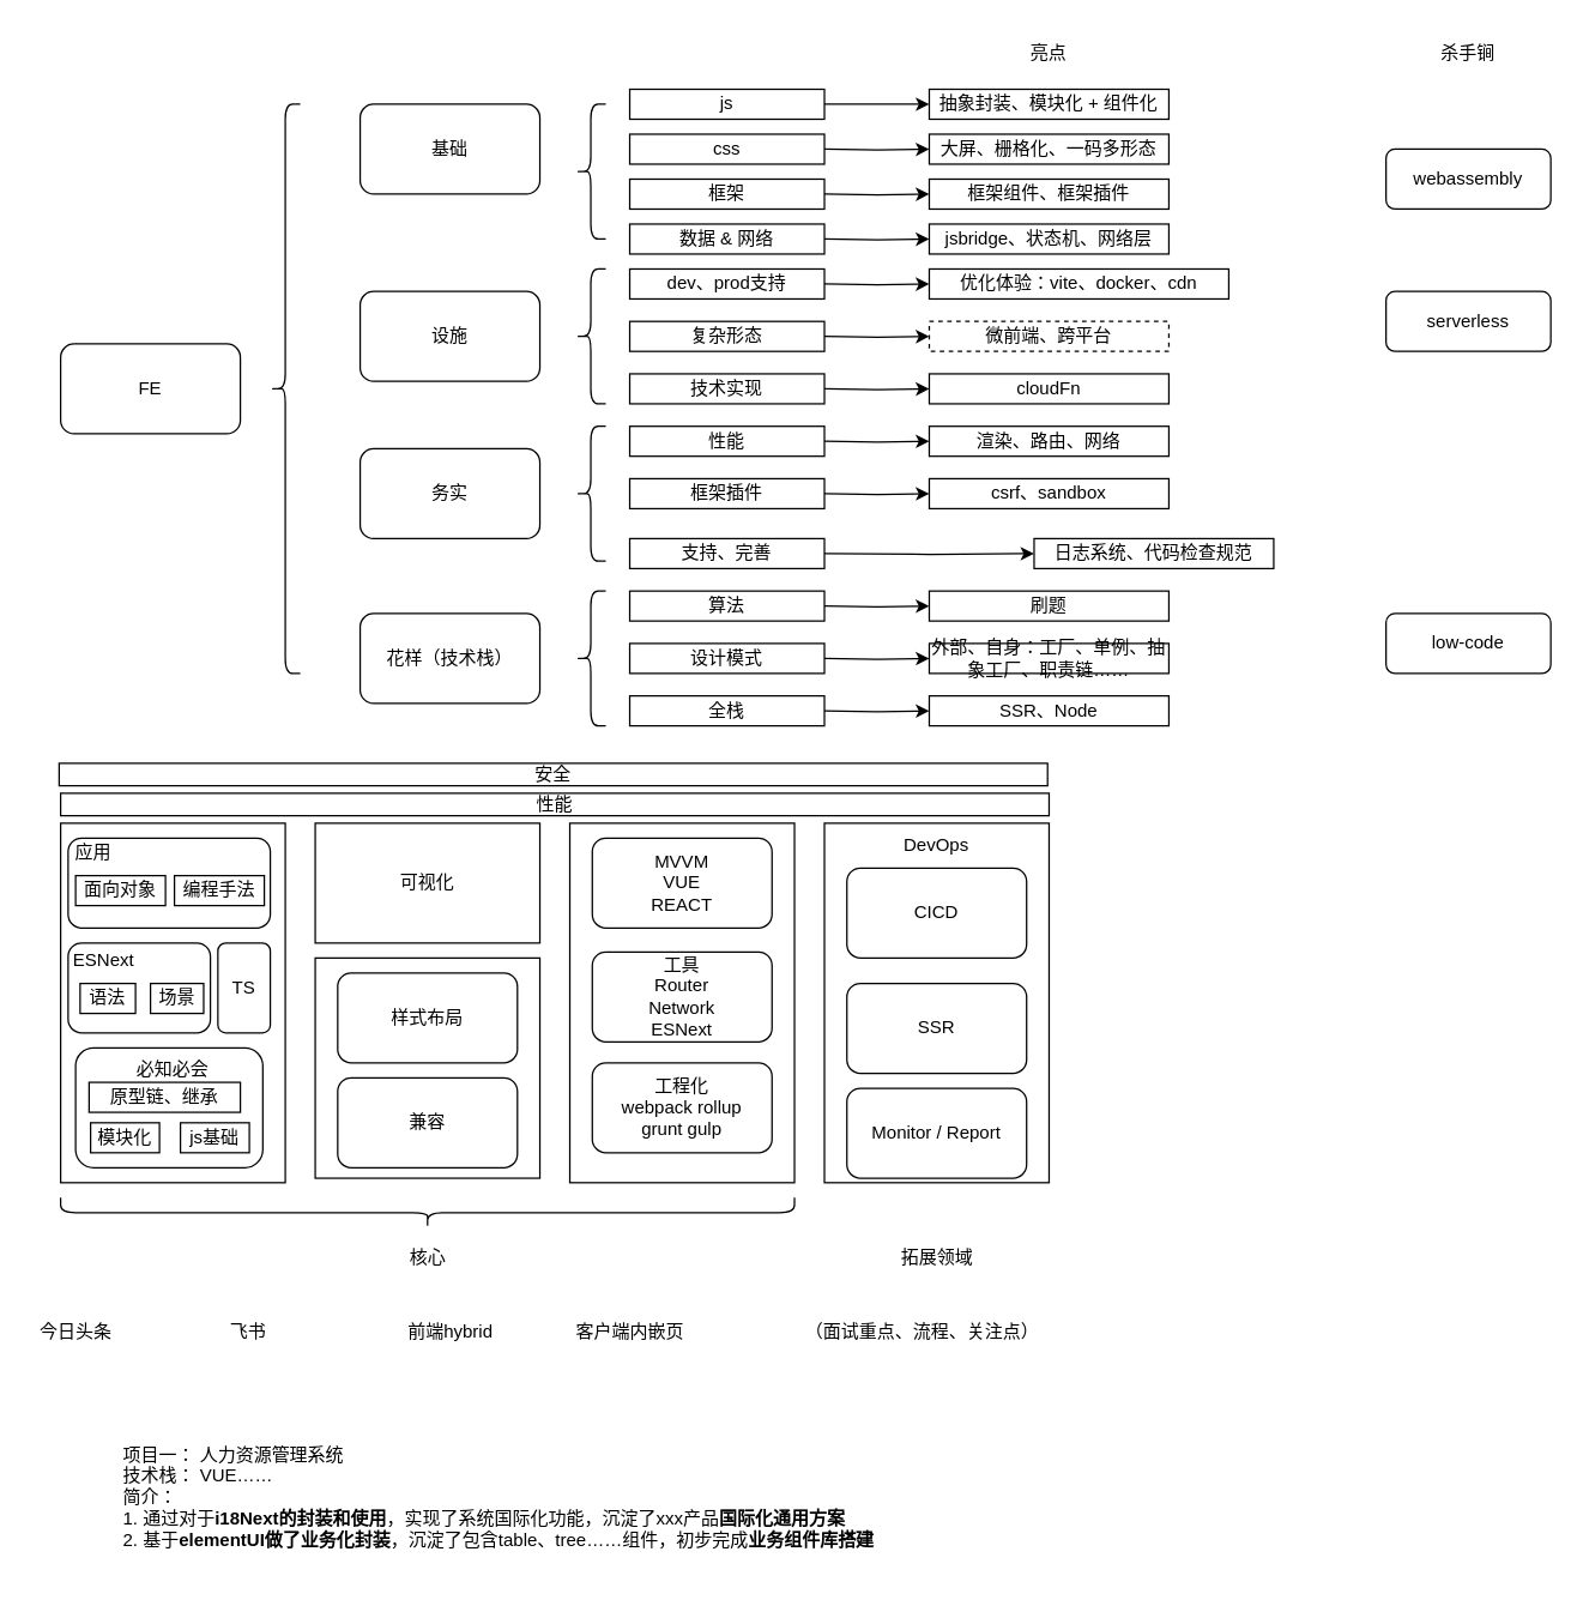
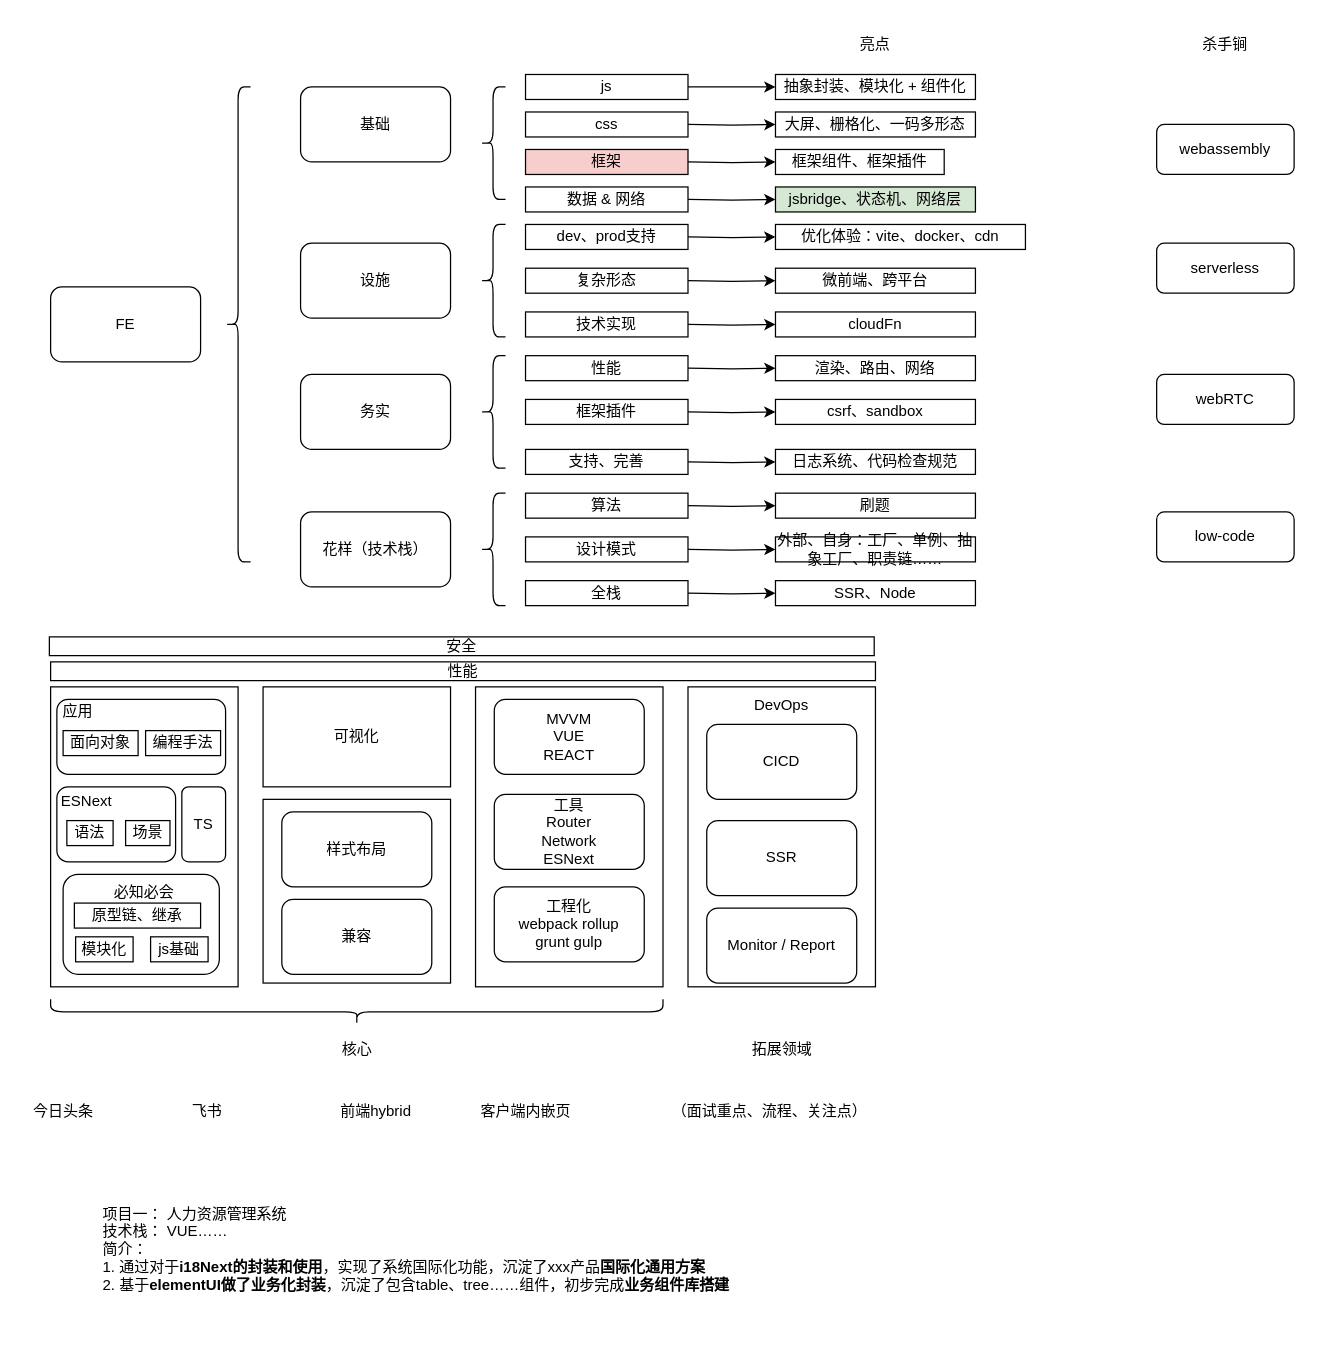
  <mxCell id="0" />
  <mxCell id="1" parent="0" />
  <mxCell id="2" value="FE" style="rounded=1;whiteSpace=wrap;html=1;" vertex="1" parent="1"><mxGeometry x="40" y="229" width="120" height="60" as="geometry" /></mxCell>
  <mxCell id="3" value="" style="shape=curlyBracket;whiteSpace=wrap;html=1;rounded=1;" vertex="1" parent="1"><mxGeometry x="180" y="69" width="20" height="380" as="geometry" /></mxCell>
  <mxCell id="4" value="基础" style="rounded=1;whiteSpace=wrap;html=1;" vertex="1" parent="1"><mxGeometry x="240" y="69" width="120" height="60" as="geometry" /></mxCell>
  <mxCell id="5" value="设施" style="rounded=1;whiteSpace=wrap;html=1;" vertex="1" parent="1"><mxGeometry x="240" y="194" width="120" height="60" as="geometry" /></mxCell>
  <mxCell id="6" value="务实" style="rounded=1;whiteSpace=wrap;html=1;" vertex="1" parent="1"><mxGeometry x="240" y="299" width="120" height="60" as="geometry" /></mxCell>
  <mxCell id="7" value="花样（技术栈）" style="rounded=1;whiteSpace=wrap;html=1;" vertex="1" parent="1"><mxGeometry x="240" y="409" width="120" height="60" as="geometry" /></mxCell>
  <mxCell id="8" value="" style="shape=curlyBracket;whiteSpace=wrap;html=1;rounded=1;" vertex="1" parent="1"><mxGeometry x="384" y="69" width="20" height="90" as="geometry" /></mxCell>
  <mxCell id="9" value="" style="edgeStyle=orthogonalEdgeStyle;rounded=0;orthogonalLoop=1;jettySize=auto;html=1;" edge="1" parent="1" source="10" target="60"><mxGeometry relative="1" as="geometry" /></mxCell>
  <mxCell id="10" value="js" style="rounded=0;whiteSpace=wrap;html=1;" vertex="1" parent="1"><mxGeometry x="420" y="59" width="130" height="20" as="geometry" /></mxCell>
  <mxCell id="11" value="css" style="rounded=0;whiteSpace=wrap;html=1;" vertex="1" parent="1"><mxGeometry x="420" y="89" width="130" height="20" as="geometry" /></mxCell>
- <mxCell id="12" value="框架" style="rounded=0;whiteSpace=wrap;html=1;" vertex="1" parent="1"><mxGeometry x="420" y="119" width="130" height="20" as="geometry" /></mxCell>
+ <mxCell id="12" value="框架" style="rounded=0;whiteSpace=wrap;html=1;fillColor=#f8cecc;" vertex="1" parent="1"><mxGeometry x="420" y="119" width="130" height="20" as="geometry" /></mxCell>
  <mxCell id="13" value="数据 &amp;amp; 网络" style="rounded=0;whiteSpace=wrap;html=1;" vertex="1" parent="1"><mxGeometry x="420" y="149" width="130" height="20" as="geometry" /></mxCell>
  <mxCell id="14" value="" style="shape=curlyBracket;whiteSpace=wrap;html=1;rounded=1;" vertex="1" parent="1"><mxGeometry x="384" y="179" width="20" height="90" as="geometry" /></mxCell>
  <mxCell id="15" value="dev、prod支持" style="rounded=0;whiteSpace=wrap;html=1;" vertex="1" parent="1"><mxGeometry x="420" y="179" width="130" height="20" as="geometry" /></mxCell>
  <mxCell id="16" value="复杂形态" style="rounded=0;whiteSpace=wrap;html=1;" vertex="1" parent="1"><mxGeometry x="420" y="214" width="130" height="20" as="geometry" /></mxCell>
  <mxCell id="17" value="技术实现" style="rounded=0;whiteSpace=wrap;html=1;" vertex="1" parent="1"><mxGeometry x="420" y="249" width="130" height="20" as="geometry" /></mxCell>
  <mxCell id="18" value="" style="shape=curlyBracket;whiteSpace=wrap;html=1;rounded=1;" vertex="1" parent="1"><mxGeometry x="384" y="284" width="20" height="90" as="geometry" /></mxCell>
  <mxCell id="19" value="性能" style="rounded=0;whiteSpace=wrap;html=1;" vertex="1" parent="1"><mxGeometry x="420" y="284" width="130" height="20" as="geometry" /></mxCell>
  <mxCell id="20" value="框架插件" style="rounded=0;whiteSpace=wrap;html=1;" vertex="1" parent="1"><mxGeometry x="420" y="319" width="130" height="20" as="geometry" /></mxCell>
  <mxCell id="21" value="支持、完善" style="rounded=0;whiteSpace=wrap;html=1;" vertex="1" parent="1"><mxGeometry x="420" y="359" width="130" height="20" as="geometry" /></mxCell>
  <mxCell id="22" value="" style="shape=curlyBracket;whiteSpace=wrap;html=1;rounded=1;" vertex="1" parent="1"><mxGeometry x="384" y="394" width="20" height="90" as="geometry" /></mxCell>
  <mxCell id="23" value="算法" style="rounded=0;whiteSpace=wrap;html=1;" vertex="1" parent="1"><mxGeometry x="420" y="394" width="130" height="20" as="geometry" /></mxCell>
  <mxCell id="24" value="设计模式" style="rounded=0;whiteSpace=wrap;html=1;" vertex="1" parent="1"><mxGeometry x="420" y="429" width="130" height="20" as="geometry" /></mxCell>
  <mxCell id="25" value="全栈" style="rounded=0;whiteSpace=wrap;html=1;" vertex="1" parent="1"><mxGeometry x="420" y="464" width="130" height="20" as="geometry" /></mxCell>
  <mxCell id="26" value="" style="rounded=0;whiteSpace=wrap;html=1;" vertex="1" parent="1"><mxGeometry x="40" y="549" width="150" height="240" as="geometry" /></mxCell>
  <mxCell id="27" value="" style="rounded=1;whiteSpace=wrap;html=1;" vertex="1" parent="1"><mxGeometry x="50" y="699" width="125" height="80" as="geometry" /></mxCell>
  <mxCell id="28" value="必知必会" style="text;html=1;strokeColor=none;fillColor=none;align=center;verticalAlign=middle;whiteSpace=wrap;rounded=0;" vertex="1" parent="1"><mxGeometry x="85" y="699" width="60" height="30" as="geometry" /></mxCell>
  <mxCell id="29" value="原型链、继承" style="rounded=0;whiteSpace=wrap;html=1;" vertex="1" parent="1"><mxGeometry x="59" y="722" width="101" height="20" as="geometry" /></mxCell>
  <mxCell id="30" value="模块化" style="rounded=0;whiteSpace=wrap;html=1;" vertex="1" parent="1"><mxGeometry x="60" y="749" width="46" height="20" as="geometry" /></mxCell>
  <mxCell id="31" value="js基础" style="rounded=0;whiteSpace=wrap;html=1;" vertex="1" parent="1"><mxGeometry x="120" y="749" width="46" height="20" as="geometry" /></mxCell>
  <mxCell id="32" value="" style="rounded=1;whiteSpace=wrap;html=1;" vertex="1" parent="1"><mxGeometry x="45" y="629" width="95" height="60" as="geometry" /></mxCell>
  <mxCell id="33" value="ESNext" style="text;html=1;strokeColor=none;fillColor=none;align=center;verticalAlign=middle;whiteSpace=wrap;rounded=0;" vertex="1" parent="1"><mxGeometry x="39" y="626" width="60" height="30" as="geometry" /></mxCell>
  <mxCell id="34" value="语法" style="rounded=0;whiteSpace=wrap;html=1;" vertex="1" parent="1"><mxGeometry x="53" y="656" width="37" height="20" as="geometry" /></mxCell>
  <mxCell id="35" value="场景" style="rounded=0;whiteSpace=wrap;html=1;" vertex="1" parent="1"><mxGeometry x="100" y="656" width="35.5" height="20" as="geometry" /></mxCell>
  <mxCell id="36" value="TS" style="rounded=1;whiteSpace=wrap;html=1;" vertex="1" parent="1"><mxGeometry x="145" y="629" width="35" height="60" as="geometry" /></mxCell>
  <mxCell id="37" value="" style="rounded=1;whiteSpace=wrap;html=1;" vertex="1" parent="1"><mxGeometry x="45" y="559" width="135" height="60" as="geometry" /></mxCell>
  <mxCell id="38" value="应用" style="text;html=1;strokeColor=none;fillColor=none;align=center;verticalAlign=middle;whiteSpace=wrap;rounded=0;" vertex="1" parent="1"><mxGeometry x="32" y="554" width="60" height="30" as="geometry" /></mxCell>
  <mxCell id="39" value="面向对象" style="rounded=0;whiteSpace=wrap;html=1;" vertex="1" parent="1"><mxGeometry x="50" y="584" width="60" height="20" as="geometry" /></mxCell>
  <mxCell id="40" value="编程手法" style="rounded=0;whiteSpace=wrap;html=1;" vertex="1" parent="1"><mxGeometry x="116" y="584" width="60" height="20" as="geometry" /></mxCell>
  <mxCell id="41" value="" style="rounded=0;whiteSpace=wrap;html=1;" vertex="1" parent="1"><mxGeometry x="210" y="639" width="150" height="147" as="geometry" /></mxCell>
  <mxCell id="42" value="兼容" style="rounded=1;whiteSpace=wrap;html=1;" vertex="1" parent="1"><mxGeometry x="225" y="719" width="120" height="60" as="geometry" /></mxCell>
  <mxCell id="43" value="样式布局" style="rounded=1;whiteSpace=wrap;html=1;" vertex="1" parent="1"><mxGeometry x="225" y="649" width="120" height="60" as="geometry" /></mxCell>
  <mxCell id="44" value="可视化" style="rounded=0;whiteSpace=wrap;html=1;" vertex="1" parent="1"><mxGeometry x="210" y="549" width="150" height="80" as="geometry" /></mxCell>
  <mxCell id="45" value="" style="rounded=0;whiteSpace=wrap;html=1;" vertex="1" parent="1"><mxGeometry x="380" y="549" width="150" height="240" as="geometry" /></mxCell>
  <mxCell id="46" value="MVVM&lt;br&gt;VUE&lt;br&gt;REACT" style="rounded=1;whiteSpace=wrap;html=1;" vertex="1" parent="1"><mxGeometry x="395" y="559" width="120" height="60" as="geometry" /></mxCell>
  <mxCell id="47" value="工具&lt;br&gt;Router&lt;br&gt;Network&lt;br&gt;ESNext" style="rounded=1;whiteSpace=wrap;html=1;" vertex="1" parent="1"><mxGeometry x="395" y="635" width="120" height="60" as="geometry" /></mxCell>
  <mxCell id="48" value="工程化&lt;br&gt;webpack rollup&lt;br&gt;grunt gulp" style="rounded=1;whiteSpace=wrap;html=1;" vertex="1" parent="1"><mxGeometry x="395" y="709" width="120" height="60" as="geometry" /></mxCell>
  <mxCell id="49" value="" style="shape=curlyBracket;whiteSpace=wrap;html=1;rounded=1;flipH=1;rotation=90;" vertex="1" parent="1"><mxGeometry x="275" y="564" width="20" height="490" as="geometry" /></mxCell>
  <mxCell id="50" value="核心" style="text;html=1;align=center;verticalAlign=middle;resizable=0;points=[];autosize=1;strokeColor=none;fillColor=none;" vertex="1" parent="1"><mxGeometry x="265" y="829" width="40" height="20" as="geometry" /></mxCell>
  <mxCell id="51" value="" style="rounded=0;whiteSpace=wrap;html=1;" vertex="1" parent="1"><mxGeometry x="550" y="549" width="150" height="240" as="geometry" /></mxCell>
  <mxCell id="52" value="DevOps" style="text;html=1;strokeColor=none;fillColor=none;align=center;verticalAlign=middle;whiteSpace=wrap;rounded=0;" vertex="1" parent="1"><mxGeometry x="595" y="549" width="60" height="30" as="geometry" /></mxCell>
  <mxCell id="53" value="CICD" style="rounded=1;whiteSpace=wrap;html=1;" vertex="1" parent="1"><mxGeometry x="565" y="579" width="120" height="60" as="geometry" /></mxCell>
  <mxCell id="54" value="SSR" style="rounded=1;whiteSpace=wrap;html=1;" vertex="1" parent="1"><mxGeometry x="565" y="656" width="120" height="60" as="geometry" /></mxCell>
  <mxCell id="55" value="Monitor / Report" style="rounded=1;whiteSpace=wrap;html=1;" vertex="1" parent="1"><mxGeometry x="565" y="726" width="120" height="60" as="geometry" /></mxCell>
  <mxCell id="56" value="拓展领域" style="text;html=1;align=center;verticalAlign=middle;resizable=0;points=[];autosize=1;strokeColor=none;fillColor=none;" vertex="1" parent="1"><mxGeometry x="595" y="829" width="60" height="20" as="geometry" /></mxCell>
  <mxCell id="57" value="性能" style="rounded=0;whiteSpace=wrap;html=1;" vertex="1" parent="1"><mxGeometry x="40" y="529" width="660" height="15" as="geometry" /></mxCell>
  <mxCell id="58" value="安全" style="rounded=0;whiteSpace=wrap;html=1;" vertex="1" parent="1"><mxGeometry x="39" y="509" width="660" height="15" as="geometry" /></mxCell>
  <mxCell id="59" value="亮点" style="text;html=1;strokeColor=none;fillColor=none;align=center;verticalAlign=middle;whiteSpace=wrap;rounded=0;" vertex="1" parent="1"><mxGeometry x="670" y="20" width="60" height="30" as="geometry" /></mxCell>
  <mxCell id="60" value="抽象封装、模块化 + 组件化" style="rounded=0;whiteSpace=wrap;html=1;" vertex="1" parent="1"><mxGeometry x="620" y="59" width="160" height="20" as="geometry" /></mxCell>
  <mxCell id="61" value="" style="edgeStyle=orthogonalEdgeStyle;rounded=0;orthogonalLoop=1;jettySize=auto;html=1;" edge="1" parent="1" target="62"><mxGeometry relative="1" as="geometry"><mxPoint x="550" y="99" as="sourcePoint" /></mxGeometry></mxCell>
  <mxCell id="62" value="大屏、栅格化、一码多形态" style="rounded=0;whiteSpace=wrap;html=1;" vertex="1" parent="1"><mxGeometry x="620" y="89" width="160" height="20" as="geometry" /></mxCell>
  <mxCell id="63" value="" style="edgeStyle=orthogonalEdgeStyle;rounded=0;orthogonalLoop=1;jettySize=auto;html=1;" edge="1" parent="1" target="64"><mxGeometry relative="1" as="geometry"><mxPoint x="550" y="129" as="sourcePoint" /></mxGeometry></mxCell>
- <mxCell id="64" value="框架组件、框架插件" style="rounded=0;whiteSpace=wrap;html=1;" vertex="1" parent="1"><mxGeometry x="620" y="119" width="160" height="20" as="geometry" /></mxCell>
+ <mxCell id="64" value="框架组件、框架插件" style="rounded=0;whiteSpace=wrap;html=1;" vertex="1" parent="1"><mxGeometry x="620" y="119" width="135" height="20" as="geometry" /></mxCell>
  <mxCell id="65" value="" style="edgeStyle=orthogonalEdgeStyle;rounded=0;orthogonalLoop=1;jettySize=auto;html=1;" edge="1" parent="1" target="66"><mxGeometry relative="1" as="geometry"><mxPoint x="550" y="159" as="sourcePoint" /></mxGeometry></mxCell>
- <mxCell id="66" value="jsbridge、状态机、网络层" style="rounded=0;whiteSpace=wrap;html=1;" vertex="1" parent="1"><mxGeometry x="620" y="149" width="160" height="20" as="geometry" /></mxCell>
+ <mxCell id="66" value="jsbridge、状态机、网络层" style="rounded=0;whiteSpace=wrap;html=1;fillColor=#d5e8d4;" vertex="1" parent="1"><mxGeometry x="620" y="149" width="160" height="20" as="geometry" /></mxCell>
  <mxCell id="67" value="" style="edgeStyle=orthogonalEdgeStyle;rounded=0;orthogonalLoop=1;jettySize=auto;html=1;" edge="1" parent="1" target="68"><mxGeometry relative="1" as="geometry"><mxPoint x="550" y="189" as="sourcePoint" /></mxGeometry></mxCell>
  <mxCell id="68" value="优化体验：vite、docker、cdn" style="rounded=0;whiteSpace=wrap;html=1;" vertex="1" parent="1"><mxGeometry x="620" y="179" width="200" height="20" as="geometry" /></mxCell>
  <mxCell id="69" value="" style="edgeStyle=orthogonalEdgeStyle;rounded=0;orthogonalLoop=1;jettySize=auto;html=1;" edge="1" parent="1" target="70"><mxGeometry relative="1" as="geometry"><mxPoint x="550" y="224" as="sourcePoint" /></mxGeometry></mxCell>
- <mxCell id="70" value="微前端、跨平台" style="rounded=0;whiteSpace=wrap;html=1;dashed=1;" vertex="1" parent="1"><mxGeometry x="620" y="214" width="160" height="20" as="geometry" /></mxCell>
+ <mxCell id="70" value="微前端、跨平台" style="rounded=0;whiteSpace=wrap;html=1;" vertex="1" parent="1"><mxGeometry x="620" y="214" width="160" height="20" as="geometry" /></mxCell>
  <mxCell id="71" value="" style="edgeStyle=orthogonalEdgeStyle;rounded=0;orthogonalLoop=1;jettySize=auto;html=1;" edge="1" parent="1" target="72"><mxGeometry relative="1" as="geometry"><mxPoint x="550" y="259" as="sourcePoint" /></mxGeometry></mxCell>
  <mxCell id="72" value="cloudFn" style="rounded=0;whiteSpace=wrap;html=1;" vertex="1" parent="1"><mxGeometry x="620" y="249" width="160" height="20" as="geometry" /></mxCell>
  <mxCell id="73" value="" style="edgeStyle=orthogonalEdgeStyle;rounded=0;orthogonalLoop=1;jettySize=auto;html=1;" edge="1" parent="1" target="74"><mxGeometry relative="1" as="geometry"><mxPoint x="550" y="294" as="sourcePoint" /></mxGeometry></mxCell>
  <mxCell id="74" value="渲染、路由、网络" style="rounded=0;whiteSpace=wrap;html=1;" vertex="1" parent="1"><mxGeometry x="620" y="284" width="160" height="20" as="geometry" /></mxCell>
  <mxCell id="75" value="" style="edgeStyle=orthogonalEdgeStyle;rounded=0;orthogonalLoop=1;jettySize=auto;html=1;" edge="1" parent="1" target="76"><mxGeometry relative="1" as="geometry"><mxPoint x="550" y="329" as="sourcePoint" /></mxGeometry></mxCell>
  <mxCell id="76" value="csrf、sandbox" style="rounded=0;whiteSpace=wrap;html=1;" vertex="1" parent="1"><mxGeometry x="620" y="319" width="160" height="20" as="geometry" /></mxCell>
  <mxCell id="77" value="" style="edgeStyle=orthogonalEdgeStyle;rounded=0;orthogonalLoop=1;jettySize=auto;html=1;" edge="1" parent="1" target="78"><mxGeometry relative="1" as="geometry"><mxPoint x="550" y="369" as="sourcePoint" /></mxGeometry></mxCell>
- <mxCell id="78" value="日志系统、代码检查规范" style="rounded=0;whiteSpace=wrap;html=1;" vertex="1" parent="1"><mxGeometry x="690" y="359" width="160" height="20" as="geometry" /></mxCell>
+ <mxCell id="78" value="日志系统、代码检查规范" style="rounded=0;whiteSpace=wrap;html=1;" vertex="1" parent="1"><mxGeometry x="620" y="359" width="160" height="20" as="geometry" /></mxCell>
  <mxCell id="79" value="" style="edgeStyle=orthogonalEdgeStyle;rounded=0;orthogonalLoop=1;jettySize=auto;html=1;" edge="1" parent="1" target="80"><mxGeometry relative="1" as="geometry"><mxPoint x="550" y="404" as="sourcePoint" /></mxGeometry></mxCell>
  <mxCell id="80" value="刷题" style="rounded=0;whiteSpace=wrap;html=1;" vertex="1" parent="1"><mxGeometry x="620" y="394" width="160" height="20" as="geometry" /></mxCell>
  <mxCell id="81" value="" style="edgeStyle=orthogonalEdgeStyle;rounded=0;orthogonalLoop=1;jettySize=auto;html=1;" edge="1" parent="1" target="82"><mxGeometry relative="1" as="geometry"><mxPoint x="550" y="439" as="sourcePoint" /></mxGeometry></mxCell>
  <mxCell id="82" value="外部、自身：工厂、单例、抽象工厂、职责链……" style="rounded=0;whiteSpace=wrap;html=1;" vertex="1" parent="1"><mxGeometry x="620" y="429" width="160" height="20" as="geometry" /></mxCell>
  <mxCell id="83" value="" style="edgeStyle=orthogonalEdgeStyle;rounded=0;orthogonalLoop=1;jettySize=auto;html=1;" edge="1" parent="1" target="84"><mxGeometry relative="1" as="geometry"><mxPoint x="550" y="474" as="sourcePoint" /></mxGeometry></mxCell>
  <mxCell id="84" value="SSR、Node" style="rounded=0;whiteSpace=wrap;html=1;" vertex="1" parent="1"><mxGeometry x="620" y="464" width="160" height="20" as="geometry" /></mxCell>
  <mxCell id="85" value="杀手锏" style="text;html=1;strokeColor=none;fillColor=none;align=center;verticalAlign=middle;whiteSpace=wrap;rounded=0;" vertex="1" parent="1"><mxGeometry x="950" y="20" width="60" height="30" as="geometry" /></mxCell>
  <mxCell id="86" value="webassembly" style="rounded=1;whiteSpace=wrap;html=1;" vertex="1" parent="1"><mxGeometry x="925" y="99" width="110" height="40" as="geometry" /></mxCell>
  <mxCell id="87" value="serverless" style="rounded=1;whiteSpace=wrap;html=1;" vertex="1" parent="1"><mxGeometry x="925" y="194" width="110" height="40" as="geometry" /></mxCell>
+ <mxCell id="88" value="webRTC" style="rounded=1;whiteSpace=wrap;html=1;" vertex="1" parent="1"><mxGeometry x="925" y="299" width="110" height="40" as="geometry" /></mxCell>
  <mxCell id="89" value="low-code" style="rounded=1;whiteSpace=wrap;html=1;" vertex="1" parent="1"><mxGeometry x="925" y="409" width="110" height="40" as="geometry" /></mxCell>
  <mxCell id="90" value="今日头条" style="text;html=1;align=center;verticalAlign=middle;resizable=0;points=[];autosize=1;strokeColor=none;fillColor=none;" vertex="1" parent="1"><mxGeometry x="20" y="879" width="60" height="20" as="geometry" /></mxCell>
  <mxCell id="91" value="飞书" style="text;html=1;align=center;verticalAlign=middle;resizable=0;points=[];autosize=1;strokeColor=none;fillColor=none;" vertex="1" parent="1"><mxGeometry x="145" y="879" width="40" height="20" as="geometry" /></mxCell>
  <mxCell id="92" value="前端hybrid" style="text;html=1;align=center;verticalAlign=middle;resizable=0;points=[];autosize=1;strokeColor=none;fillColor=none;" vertex="1" parent="1"><mxGeometry x="265" y="879" width="70" height="20" as="geometry" /></mxCell>
  <mxCell id="93" value="（面试重点、流程、关注点）" style="text;html=1;align=center;verticalAlign=middle;resizable=0;points=[];autosize=1;strokeColor=none;fillColor=none;" vertex="1" parent="1"><mxGeometry x="530" y="879" width="170" height="20" as="geometry" /></mxCell>
  <mxCell id="94" value="客户端内嵌页" style="text;html=1;align=center;verticalAlign=middle;resizable=0;points=[];autosize=1;strokeColor=none;fillColor=none;" vertex="1" parent="1"><mxGeometry x="375" y="879" width="90" height="20" as="geometry" /></mxCell>
  <mxCell id="95" value="项目一： 人力资源管理系统&lt;br&gt;技术栈： VUE……&lt;br&gt;简介：&amp;nbsp;&lt;br&gt;&lt;div&gt;1. 通过对于&lt;b&gt;i18Next的封装和使用&lt;/b&gt;，实现了系统国际化功能，沉淀了xxx产品&lt;b&gt;国际化通用方案&lt;/b&gt;&lt;/div&gt;2. 基于&lt;b&gt;elementUI做了业务化封装&lt;/b&gt;，沉淀了包含table、tree……组件，初步完成&lt;b&gt;业务组件库搭建&lt;/b&gt;" style="text;html=1;align=left;verticalAlign=middle;resizable=0;points=[];autosize=1;strokeColor=none;fillColor=none;" vertex="1" parent="1"><mxGeometry x="80" y="959" width="520" height="80" as="geometry" /></mxCell>
